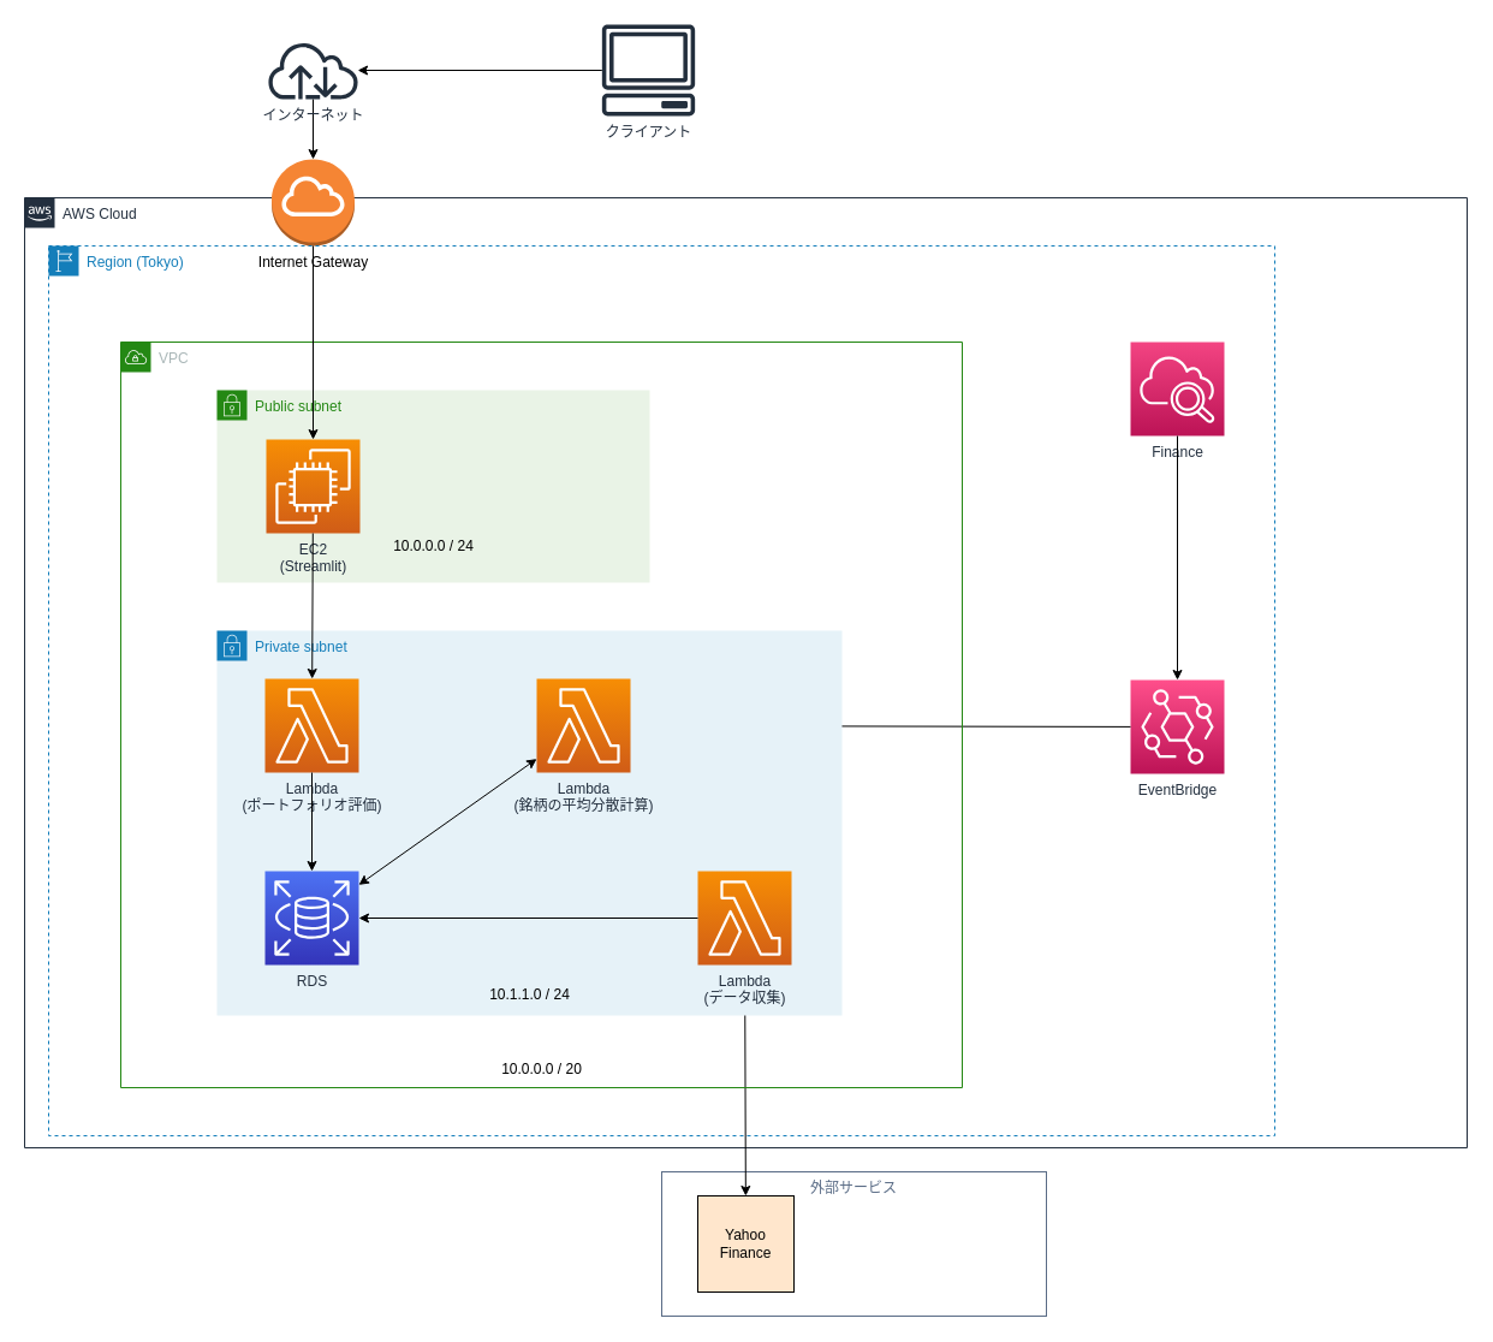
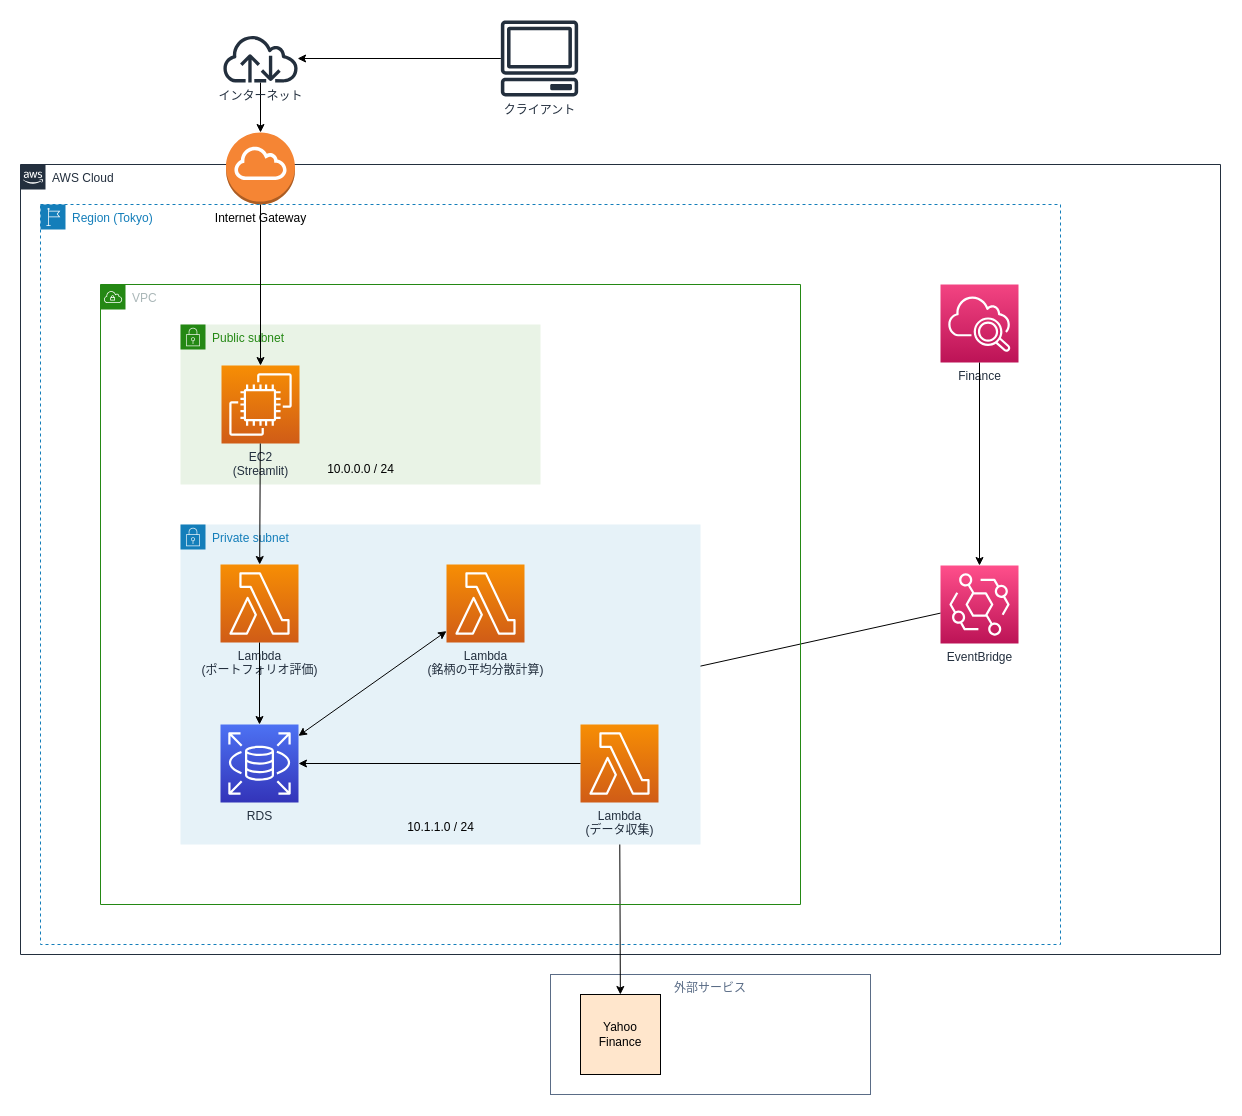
  <mxCell id="0" />
  <mxCell id="1" parent="0" />
  <mxCell id="2" value="AWS Cloud" style="points=[[0,0],[0.25,0],[0.5,0],[0.75,0],[1,0],[1,0.25],[1,0.5],[1,0.75],[1,1],[0.75,1],[0.5,1],[0.25,1],[0,1],[0,0.75],[0,0.5],[0,0.25]];outlineConnect=0;gradientColor=none;html=1;whiteSpace=wrap;fontSize=12;fontStyle=0;container=1;pointerEvents=0;collapsible=0;recursiveResize=0;shape=mxgraph.aws4.group;grIcon=mxgraph.aws4.group_aws_cloud_alt;strokeColor=#232F3E;fillColor=none;verticalAlign=top;align=left;spacingLeft=30;fontColor=#232F3E;dashed=0;comic=0;" parent="1" vertex="1"><mxGeometry x="20" y="164" width="1200" height="790" as="geometry" /></mxCell>
  <mxCell id="3" value="Internet Gateway" style="outlineConnect=0;dashed=0;verticalLabelPosition=bottom;verticalAlign=top;align=center;html=1;shape=mxgraph.aws3.internet_gateway;fillColor=#F58534;gradientColor=none;fontColor=none;" vertex="1" parent="2"><mxGeometry x="205.5" y="-32" width="69" height="72" as="geometry" /></mxCell>
  <mxCell id="4" style="edgeStyle=none;html=1;labelBackgroundColor=default;strokeColor=#000000;" edge="1" parent="1" source="5" target="7"><mxGeometry relative="1" as="geometry" /></mxCell>
  <mxCell id="5" value="クライアント" style="sketch=0;outlineConnect=0;fontColor=#232F3E;gradientColor=none;fillColor=#232F3D;strokeColor=none;dashed=0;verticalLabelPosition=bottom;verticalAlign=top;align=center;html=1;fontSize=12;fontStyle=0;aspect=fixed;pointerEvents=1;shape=mxgraph.aws4.client;comic=0;" parent="1" vertex="1"><mxGeometry x="500" y="20" width="78" height="76" as="geometry" /></mxCell>
  <mxCell id="6" value="" style="edgeStyle=none;html=1;labelBackgroundColor=default;strokeColor=#000000;fontColor=none;startArrow=none;startFill=0;" edge="1" parent="1" source="7" target="3"><mxGeometry relative="1" as="geometry" /></mxCell>
  <mxCell id="7" value="インターネット" style="sketch=0;outlineConnect=0;fontColor=#232F3E;gradientColor=none;fillColor=#232F3D;strokeColor=none;dashed=0;verticalLabelPosition=bottom;verticalAlign=top;align=center;html=1;fontSize=12;fontStyle=0;aspect=fixed;pointerEvents=1;shape=mxgraph.aws4.internet;comic=0;" parent="1" vertex="1"><mxGeometry x="221" y="34" width="78" height="48" as="geometry" /></mxCell>
  <mxCell id="8" value="外部サービス" style="fillColor=none;strokeColor=#5A6C86;verticalAlign=top;fontStyle=0;fontColor=#5A6C86;" vertex="1" parent="1"><mxGeometry x="550" y="974" width="320" height="120" as="geometry" /></mxCell>
  <mxCell id="9" value="" style="edgeStyle=none;html=1;labelBackgroundColor=default;strokeColor=#000000;startArrow=classic;startFill=1;" edge="1" parent="1" source="10" target="23"><mxGeometry relative="1" as="geometry" /></mxCell>
  <mxCell id="10" value="Yahoo&lt;br&gt;Finance" style="whiteSpace=wrap;html=1;aspect=fixed;fillColor=#ffe6cc;" vertex="1" parent="1"><mxGeometry x="580" y="994" width="80" height="80" as="geometry" /></mxCell>
  <mxCell id="11" value="Region (Tokyo)" style="points=[[0,0],[0.25,0],[0.5,0],[0.75,0],[1,0],[1,0.25],[1,0.5],[1,0.75],[1,1],[0.75,1],[0.5,1],[0.25,1],[0,1],[0,0.75],[0,0.5],[0,0.25]];outlineConnect=0;gradientColor=none;html=1;whiteSpace=wrap;fontSize=12;fontStyle=0;container=1;pointerEvents=0;collapsible=0;recursiveResize=0;shape=mxgraph.aws4.group;grIcon=mxgraph.aws4.group_region;strokeColor=#147EBA;fillColor=none;verticalAlign=top;align=left;spacingLeft=30;fontColor=#147EBA;dashed=1;" vertex="1" parent="1"><mxGeometry x="40" y="204" width="1020" height="740" as="geometry" /></mxCell>
  <mxCell id="12" value="EventBridge" style="sketch=0;points=[[0,0,0],[0.25,0,0],[0.5,0,0],[0.75,0,0],[1,0,0],[0,1,0],[0.25,1,0],[0.5,1,0],[0.75,1,0],[1,1,0],[0,0.25,0],[0,0.5,0],[0,0.75,0],[1,0.25,0],[1,0.5,0],[1,0.75,0]];outlineConnect=0;fontColor=#232F3E;gradientColor=#FF4F8B;gradientDirection=north;fillColor=#BC1356;strokeColor=#ffffff;dashed=0;verticalLabelPosition=bottom;verticalAlign=top;align=center;html=1;fontSize=12;fontStyle=0;aspect=fixed;shape=mxgraph.aws4.resourceIcon;resIcon=mxgraph.aws4.eventbridge;" vertex="1" parent="11"><mxGeometry x="900" y="361" width="78" height="78" as="geometry" /></mxCell>
- <mxCell id="13" value="" style="edgeStyle=none;html=1;labelBackgroundColor=default;strokeColor=#000000;startArrow=none;startFill=0;" edge="1" parent="11" source="12" target="19"><mxGeometry relative="1" as="geometry" /></mxCell>
+ <mxCell id="13" value="" style="edgeStyle=none;html=1;labelBackgroundColor=default;strokeColor=#000000;startArrow=none;startFill=0;" edge="1" parent="11" source="12" target="18"><mxGeometry relative="1" as="geometry" /></mxCell>
  <mxCell id="14" value="Finance" style="sketch=0;points=[[0,0,0],[0.25,0,0],[0.5,0,0],[0.75,0,0],[1,0,0],[0,1,0],[0.25,1,0],[0.5,1,0],[0.75,1,0],[1,1,0],[0,0.25,0],[0,0.5,0],[0,0.75,0],[1,0.25,0],[1,0.5,0],[1,0.75,0]];points=[[0,0,0],[0.25,0,0],[0.5,0,0],[0.75,0,0],[1,0,0],[0,1,0],[0.25,1,0],[0.5,1,0],[0.75,1,0],[1,1,0],[0,0.25,0],[0,0.5,0],[0,0.75,0],[1,0.25,0],[1,0.5,0],[1,0.75,0]];outlineConnect=0;fontColor=#232F3E;gradientColor=#F34482;gradientDirection=north;fillColor=#BC1356;strokeColor=#ffffff;dashed=0;verticalLabelPosition=bottom;verticalAlign=top;align=center;html=1;fontSize=12;fontStyle=0;aspect=fixed;shape=mxgraph.aws4.resourceIcon;resIcon=mxgraph.aws4.cloudwatch_2;" vertex="1" parent="11"><mxGeometry x="900" y="80" width="78" height="78" as="geometry" /></mxCell>
  <mxCell id="15" value="" style="edgeStyle=none;html=1;labelBackgroundColor=default;strokeColor=#000000;startArrow=none;startFill=0;" edge="1" parent="11" source="14" target="12"><mxGeometry relative="1" as="geometry" /></mxCell>
  <mxCell id="16" value="VPC" style="points=[[0,0],[0.25,0],[0.5,0],[0.75,0],[1,0],[1,0.25],[1,0.5],[1,0.75],[1,1],[0.75,1],[0.5,1],[0.25,1],[0,1],[0,0.75],[0,0.5],[0,0.25]];outlineConnect=0;gradientColor=none;html=1;whiteSpace=wrap;fontSize=12;fontStyle=0;container=1;pointerEvents=0;collapsible=0;recursiveResize=0;shape=mxgraph.aws4.group;grIcon=mxgraph.aws4.group_vpc;strokeColor=#248814;fillColor=none;verticalAlign=top;align=left;spacingLeft=30;fontColor=#AAB7B8;dashed=0;labelPosition=center;verticalLabelPosition=middle;" vertex="1" parent="11"><mxGeometry x="60" y="80" width="700" height="620" as="geometry" /></mxCell>
  <mxCell id="17" value="Private subnet" style="points=[[0,0],[0.25,0],[0.5,0],[0.75,0],[1,0],[1,0.25],[1,0.5],[1,0.75],[1,1],[0.75,1],[0.5,1],[0.25,1],[0,1],[0,0.75],[0,0.5],[0,0.25]];outlineConnect=0;gradientColor=none;html=1;whiteSpace=wrap;fontSize=12;fontStyle=0;container=1;pointerEvents=0;collapsible=0;recursiveResize=0;shape=mxgraph.aws4.group;grIcon=mxgraph.aws4.group_security_group;grStroke=0;strokeColor=#147EBA;fillColor=#E6F2F8;verticalAlign=top;align=left;spacingLeft=30;fontColor=#147EBA;dashed=0;" vertex="1" parent="16"><mxGeometry x="80" y="240" width="520" height="320" as="geometry" /></mxCell>
  <mxCell id="18" value="RDS" style="sketch=0;points=[[0,0,0],[0.25,0,0],[0.5,0,0],[0.75,0,0],[1,0,0],[0,1,0],[0.25,1,0],[0.5,1,0],[0.75,1,0],[1,1,0],[0,0.25,0],[0,0.5,0],[0,0.75,0],[1,0.25,0],[1,0.5,0],[1,0.75,0]];outlineConnect=0;fontColor=#232F3E;gradientColor=#4D72F3;gradientDirection=north;fillColor=#3334B9;strokeColor=#ffffff;dashed=0;verticalLabelPosition=bottom;verticalAlign=top;align=center;html=1;fontSize=12;fontStyle=0;aspect=fixed;shape=mxgraph.aws4.resourceIcon;resIcon=mxgraph.aws4.rds;" vertex="1" parent="17"><mxGeometry x="40" y="200" width="78" height="78" as="geometry" /></mxCell>
  <mxCell id="19" value="Lambda&lt;br&gt;(銘柄の平均分散計算)" style="sketch=0;points=[[0,0,0],[0.25,0,0],[0.5,0,0],[0.75,0,0],[1,0,0],[0,1,0],[0.25,1,0],[0.5,1,0],[0.75,1,0],[1,1,0],[0,0.25,0],[0,0.5,0],[0,0.75,0],[1,0.25,0],[1,0.5,0],[1,0.75,0]];outlineConnect=0;fontColor=#232F3E;gradientColor=#F78E04;gradientDirection=north;fillColor=#D05C17;strokeColor=#ffffff;dashed=0;verticalLabelPosition=bottom;verticalAlign=top;align=center;html=1;fontSize=12;fontStyle=0;aspect=fixed;shape=mxgraph.aws4.resourceIcon;resIcon=mxgraph.aws4.lambda;comic=0;" parent="17" vertex="1"><mxGeometry x="266" y="40" width="78" height="78" as="geometry" /></mxCell>
  <mxCell id="20" value="" style="edgeStyle=none;html=1;labelBackgroundColor=default;strokeColor=#000000;startArrow=classic;startFill=1;" edge="1" parent="17" source="19" target="18"><mxGeometry relative="1" as="geometry" /></mxCell>
  <mxCell id="21" value="Lambda&lt;br&gt;(ポートフォリオ評価)" style="sketch=0;points=[[0,0,0],[0.25,0,0],[0.5,0,0],[0.75,0,0],[1,0,0],[0,1,0],[0.25,1,0],[0.5,1,0],[0.75,1,0],[1,1,0],[0,0.25,0],[0,0.5,0],[0,0.75,0],[1,0.25,0],[1,0.5,0],[1,0.75,0]];outlineConnect=0;fontColor=#232F3E;gradientColor=#F78E04;gradientDirection=north;fillColor=#D05C17;strokeColor=#ffffff;dashed=0;verticalLabelPosition=bottom;verticalAlign=top;align=center;html=1;fontSize=12;fontStyle=0;aspect=fixed;shape=mxgraph.aws4.resourceIcon;resIcon=mxgraph.aws4.lambda;comic=0;" parent="17" vertex="1"><mxGeometry x="40" y="40" width="78" height="78" as="geometry" /></mxCell>
  <mxCell id="22" value="" style="edgeStyle=none;html=1;labelBackgroundColor=default;strokeColor=#000000;" edge="1" parent="17" source="21" target="18"><mxGeometry relative="1" as="geometry" /></mxCell>
  <mxCell id="23" value="Lambda&lt;br&gt;(データ収集)" style="sketch=0;points=[[0,0,0],[0.25,0,0],[0.5,0,0],[0.75,0,0],[1,0,0],[0,1,0],[0.25,1,0],[0.5,1,0],[0.75,1,0],[1,1,0],[0,0.25,0],[0,0.5,0],[0,0.75,0],[1,0.25,0],[1,0.5,0],[1,0.75,0]];outlineConnect=0;fontColor=#232F3E;gradientColor=#F78E04;gradientDirection=north;fillColor=#D05C17;strokeColor=#ffffff;dashed=0;verticalLabelPosition=bottom;verticalAlign=top;align=center;html=1;fontSize=12;fontStyle=0;aspect=fixed;shape=mxgraph.aws4.resourceIcon;resIcon=mxgraph.aws4.lambda;comic=0;" parent="17" vertex="1"><mxGeometry x="400" y="200" width="78" height="78" as="geometry" /></mxCell>
  <mxCell id="24" value="" style="edgeStyle=none;html=1;labelBackgroundColor=default;strokeColor=#000000;" edge="1" parent="17" source="23" target="18"><mxGeometry relative="1" as="geometry" /></mxCell>
  <mxCell id="25" value="10.1.1.0 / 24" style="text;html=1;align=center;verticalAlign=middle;resizable=0;points=[];autosize=1;strokeColor=none;fillColor=none;fontColor=none;" vertex="1" parent="17"><mxGeometry x="215" y="288" width="90" height="30" as="geometry" /></mxCell>
  <mxCell id="26" value="Public subnet" style="points=[[0,0],[0.25,0],[0.5,0],[0.75,0],[1,0],[1,0.25],[1,0.5],[1,0.75],[1,1],[0.75,1],[0.5,1],[0.25,1],[0,1],[0,0.75],[0,0.5],[0,0.25]];outlineConnect=0;gradientColor=none;html=1;whiteSpace=wrap;fontSize=12;fontStyle=0;container=1;pointerEvents=0;collapsible=0;recursiveResize=0;shape=mxgraph.aws4.group;grIcon=mxgraph.aws4.group_security_group;grStroke=0;strokeColor=#248814;fillColor=#E9F3E6;verticalAlign=top;align=left;spacingLeft=30;fontColor=#248814;dashed=0;" vertex="1" parent="16"><mxGeometry x="80" y="40" width="360" height="160" as="geometry" /></mxCell>
  <mxCell id="27" value="EC2&lt;br&gt;(Streamlit)" style="sketch=0;points=[[0,0,0],[0.25,0,0],[0.5,0,0],[0.75,0,0],[1,0,0],[0,1,0],[0.25,1,0],[0.5,1,0],[0.75,1,0],[1,1,0],[0,0.25,0],[0,0.5,0],[0,0.75,0],[1,0.25,0],[1,0.5,0],[1,0.75,0]];outlineConnect=0;fontColor=#232F3E;gradientColor=#F78E04;gradientDirection=north;fillColor=#D05C17;strokeColor=#ffffff;dashed=0;verticalLabelPosition=bottom;verticalAlign=top;align=center;html=1;fontSize=12;fontStyle=0;aspect=fixed;shape=mxgraph.aws4.resourceIcon;resIcon=mxgraph.aws4.ec2;" vertex="1" parent="26"><mxGeometry x="41" y="41" width="78" height="78" as="geometry" /></mxCell>
- <mxCell id="28" value="10.0.0.0 / 24" style="text;html=1;align=center;verticalAlign=middle;resizable=0;points=[];autosize=1;strokeColor=none;fillColor=none;fontColor=none;" vertex="1" parent="26"><mxGeometry x="135" y="115" width="90" height="30" as="geometry" /></mxCell>
+ <mxCell id="28" value="10.0.0.0 / 24" style="text;html=1;align=center;verticalAlign=middle;resizable=0;points=[];autosize=1;strokeColor=none;fillColor=none;fontColor=none;" vertex="1" parent="26"><mxGeometry x="135" y="130" width="90" height="30" as="geometry" /></mxCell>
  <mxCell id="29" value="" style="edgeStyle=none;html=1;labelBackgroundColor=default;strokeColor=#000000;" edge="1" parent="16" source="27" target="21"><mxGeometry relative="1" as="geometry" /></mxCell>
- <mxCell id="30" value="10.0.0.0 / 20" style="text;html=1;align=center;verticalAlign=middle;resizable=0;points=[];autosize=1;strokeColor=none;fillColor=none;fontColor=none;" vertex="1" parent="16"><mxGeometry x="305" y="590" width="90" height="30" as="geometry" /></mxCell>
  <mxCell id="31" value="" style="edgeStyle=none;html=1;labelBackgroundColor=default;strokeColor=#000000;fontColor=none;startArrow=none;startFill=0;" edge="1" parent="1" source="3" target="27"><mxGeometry relative="1" as="geometry" /></mxCell>
